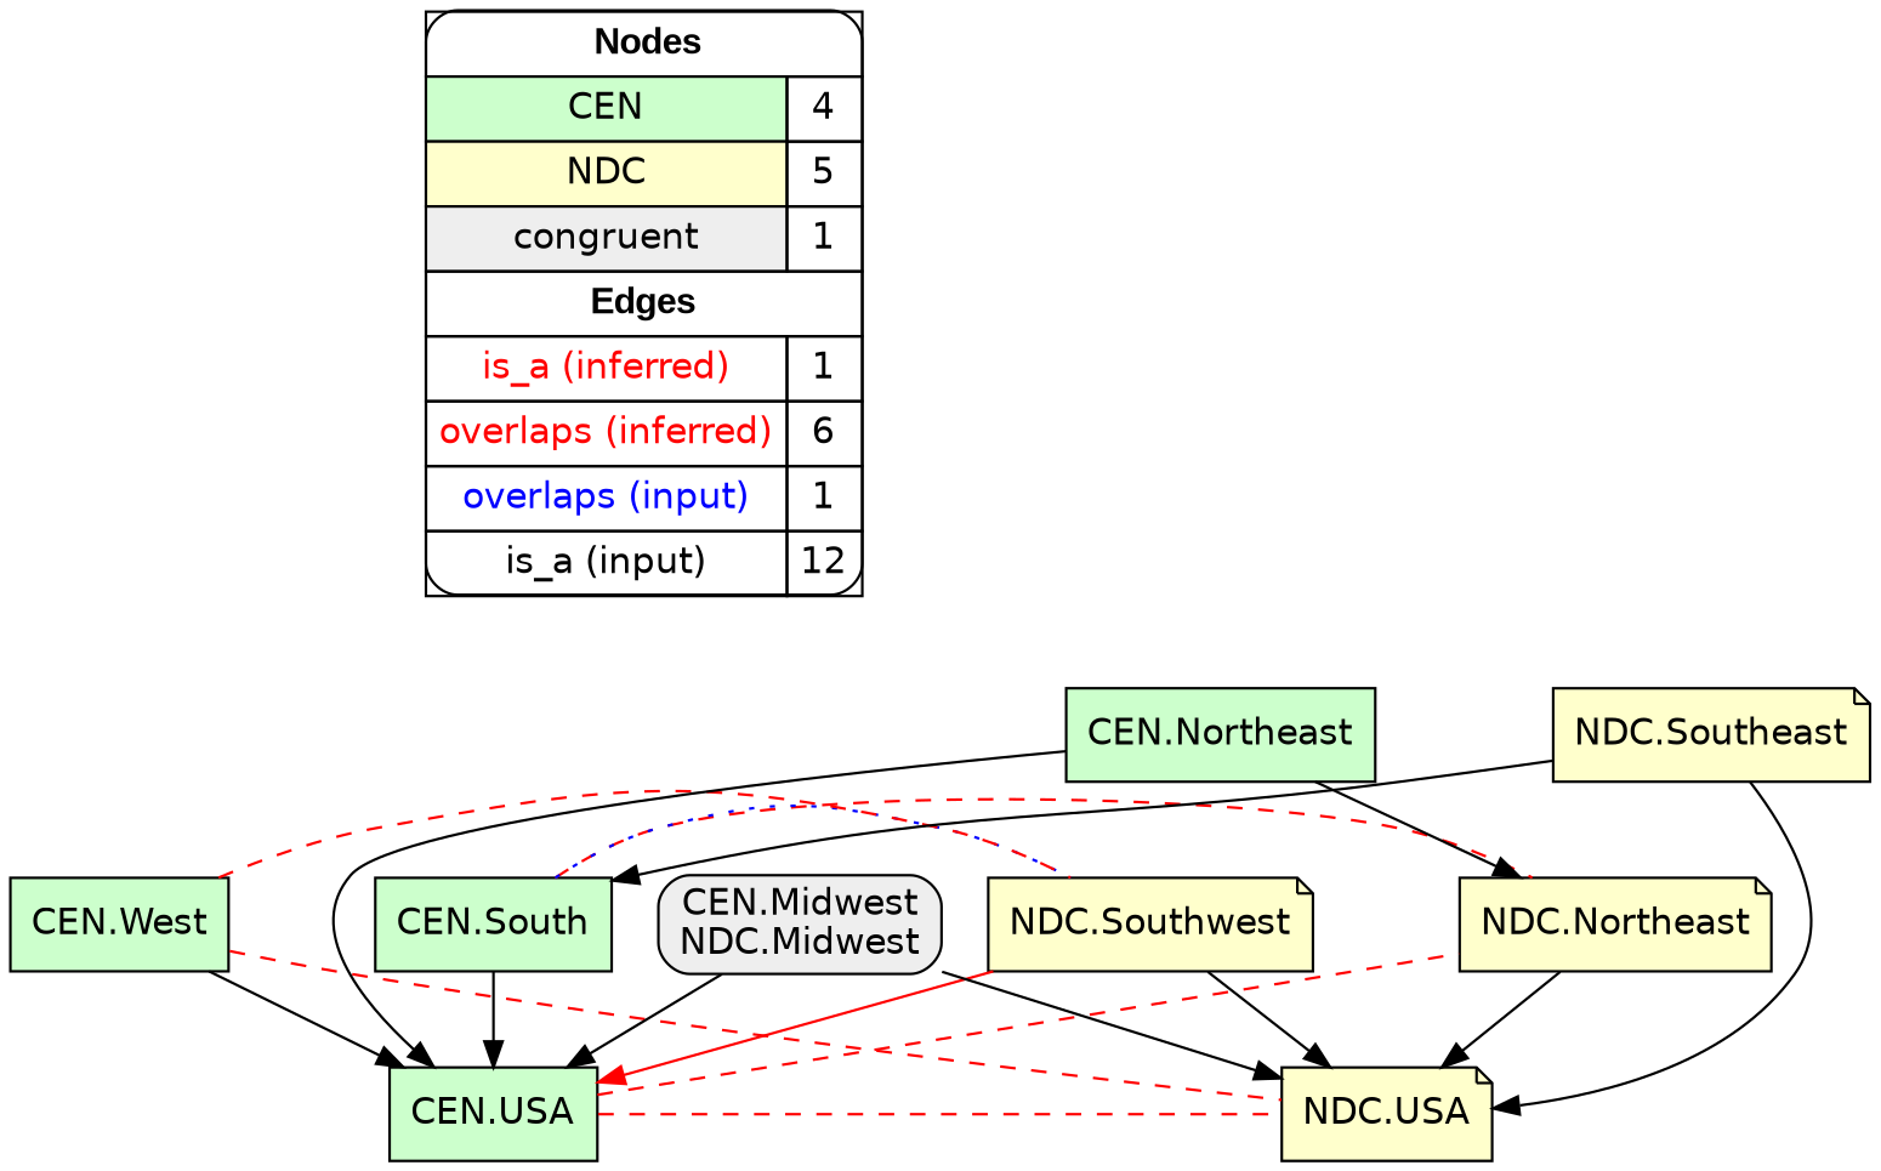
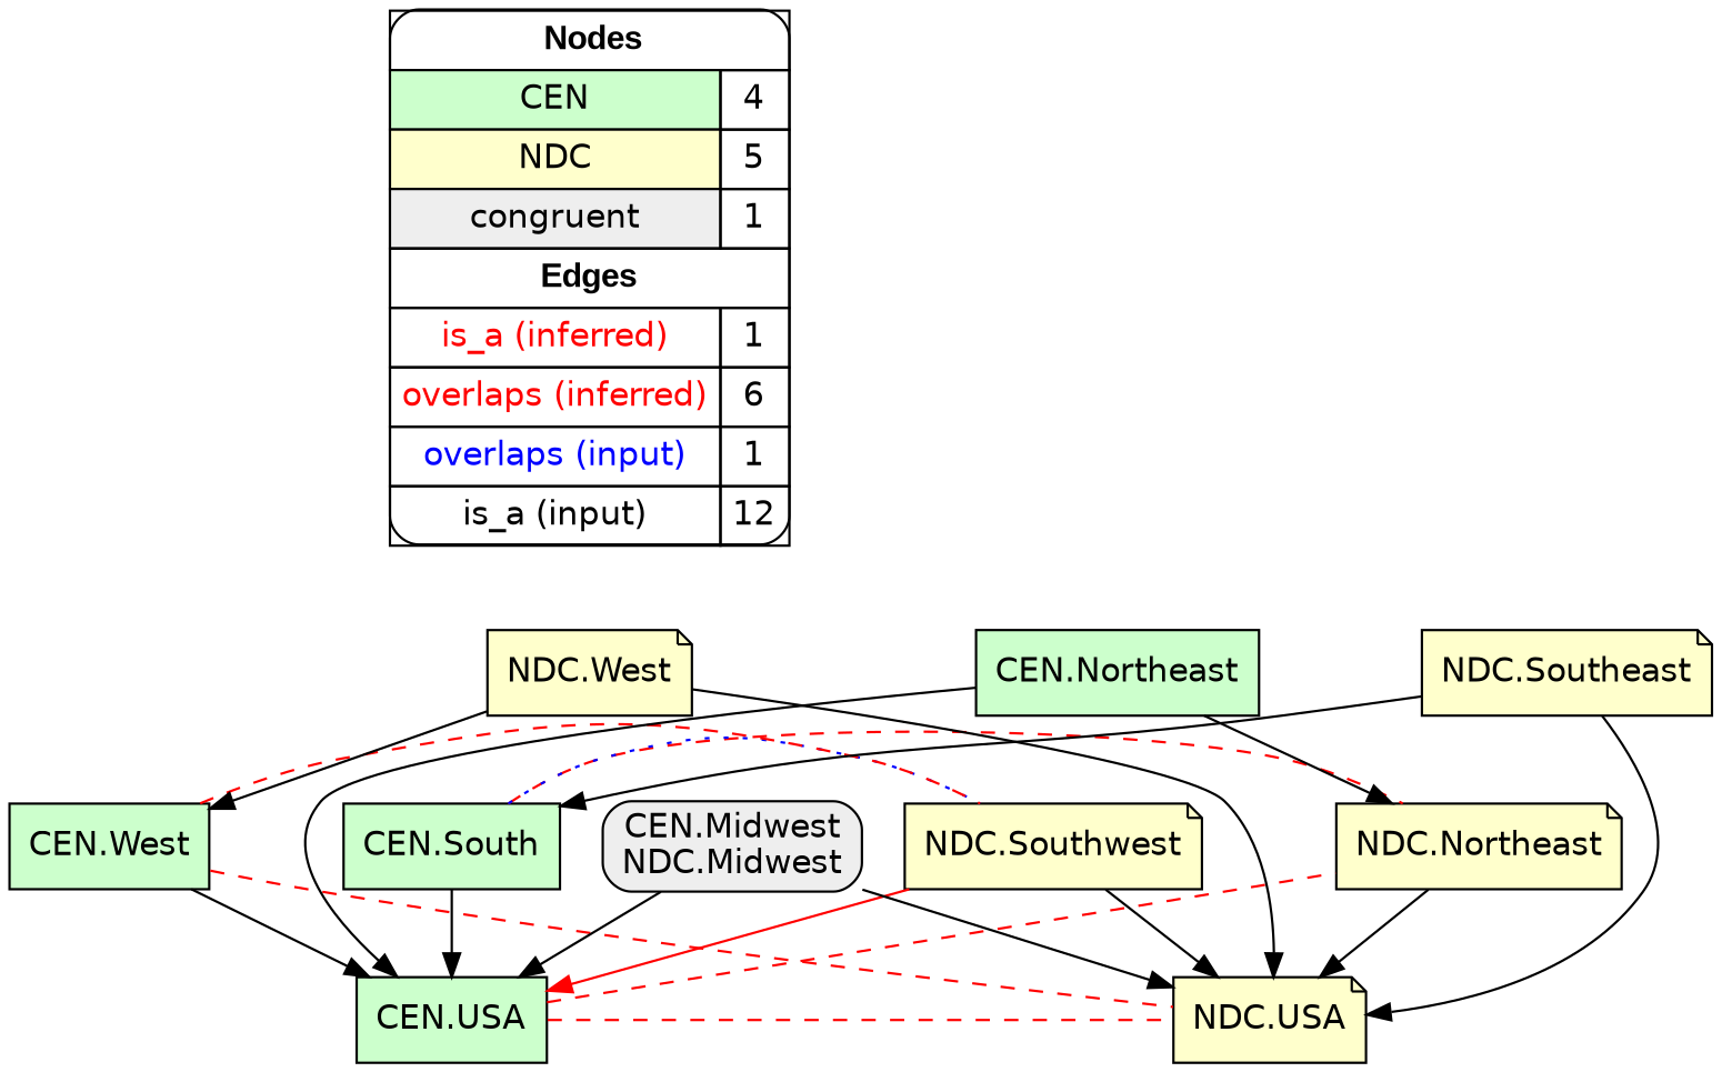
  digraph {
    rankdir=TB
    node [fillcolor="#FFFFCC" fontname=helvetica shape=box style=filled]
    edge [arrowhead=normal color="#000000" constraint=true penwidth=1 style=solid]
    n1 [fillcolor=white label=<   <TABLE BORDER="0" CELLBORDER="1" CELLSPACING="0" CELLPADDING="4">  <TR> <TD COLSPAN="2"><font face="Arial Black"> Nodes</font></TD> </TR>  <TR>   <TD bgcolor="#CCFFCC" fontname="helvetica">CEN</TD>   <TD>4</TD>   </TR>  <TR>   <TD bgcolor="#FFFFCC" fontname="helvetica">NDC</TD>   <TD>5</TD>   </TR>  <TR>   <TD bgcolor="#EEEEEE" fontname="helvetica">congruent</TD>   <TD>1</TD>   </TR>  <TR> <TD COLSPAN="2"><font face = "Arial Black"> Edges </font></TD> </TR>  <TR>   <TD><font color ="#FF0000">is_a (inferred)</font></TD><TD>1</TD> </TR> <TR>   <TD><font color ="#FF0000">overlaps (inferred)</font></TD><TD>6</TD> </TR> <TR>   <TD><font color ="#0000FF">overlaps (input)</font></TD><TD>1</TD> </TR> <TR>   <TD><font color ="#000000">is_a (input)</font></TD><TD>12</TD> </TR> </TABLE>   > margin=0 style="filled,rounded"]
    "CEN.South" [fillcolor="#CCFFCC"]
    "CEN.USA" [fillcolor="#CCFFCC"]
    "NDC.Northeast" [shape=note]
    "NDC.Southwest" [shape=note]
    "NDC.USA" [shape=note]
    "CEN.West" [fillcolor="#CCFFCC"]
    "CEN.Northeast" [fillcolor="#CCFFCC"]
    "NDC.Southeast" [shape=note]
+   "NDC.West" [shape=note]
    "CEN.Midwest\nNDC.Midwest" [fillcolor="#EEEEEE" style="filled,rounded"]
    subgraph sub_1 {
      rank=source
      n1
    }
    "CEN.South" -> "CEN.USA"
    "CEN.South" -> "NDC.Northeast" [arrowhead=none color="#FF0000" constraint=false style=dashed]
    "CEN.South" -> "NDC.Southwest" [arrowhead=none color="#0000FF" constraint=false style=dotted]
    "CEN.USA" -> "NDC.Northeast" [arrowhead=none color="#FF0000" constraint=false style=dashed]
    "CEN.USA" -> "NDC.USA" [arrowhead=none color="#FF0000" constraint=false style=dashed]
    "NDC.Northeast" -> "NDC.USA"
    "NDC.Southwest" -> "CEN.USA" [color="#FF0000"]
    "NDC.Southwest" -> "NDC.USA"
    "CEN.West" -> "CEN.USA"
    "CEN.West" -> "NDC.Southwest" [arrowhead=none color="#FF0000" constraint=false style=dashed]
    "CEN.West" -> "NDC.USA" [arrowhead=none color="#FF0000" constraint=false style=dashed]
    "CEN.Northeast" -> "CEN.USA"
    "CEN.Northeast" -> "NDC.Northeast"
    "NDC.Southeast" -> "CEN.South"
    "NDC.Southeast" -> "NDC.USA"
+   "NDC.West" -> "NDC.USA"
+   "NDC.West" -> "CEN.West"
    "CEN.Midwest\nNDC.Midwest" -> "CEN.USA"
    "CEN.Midwest\nNDC.Midwest" -> "NDC.USA"
  }
